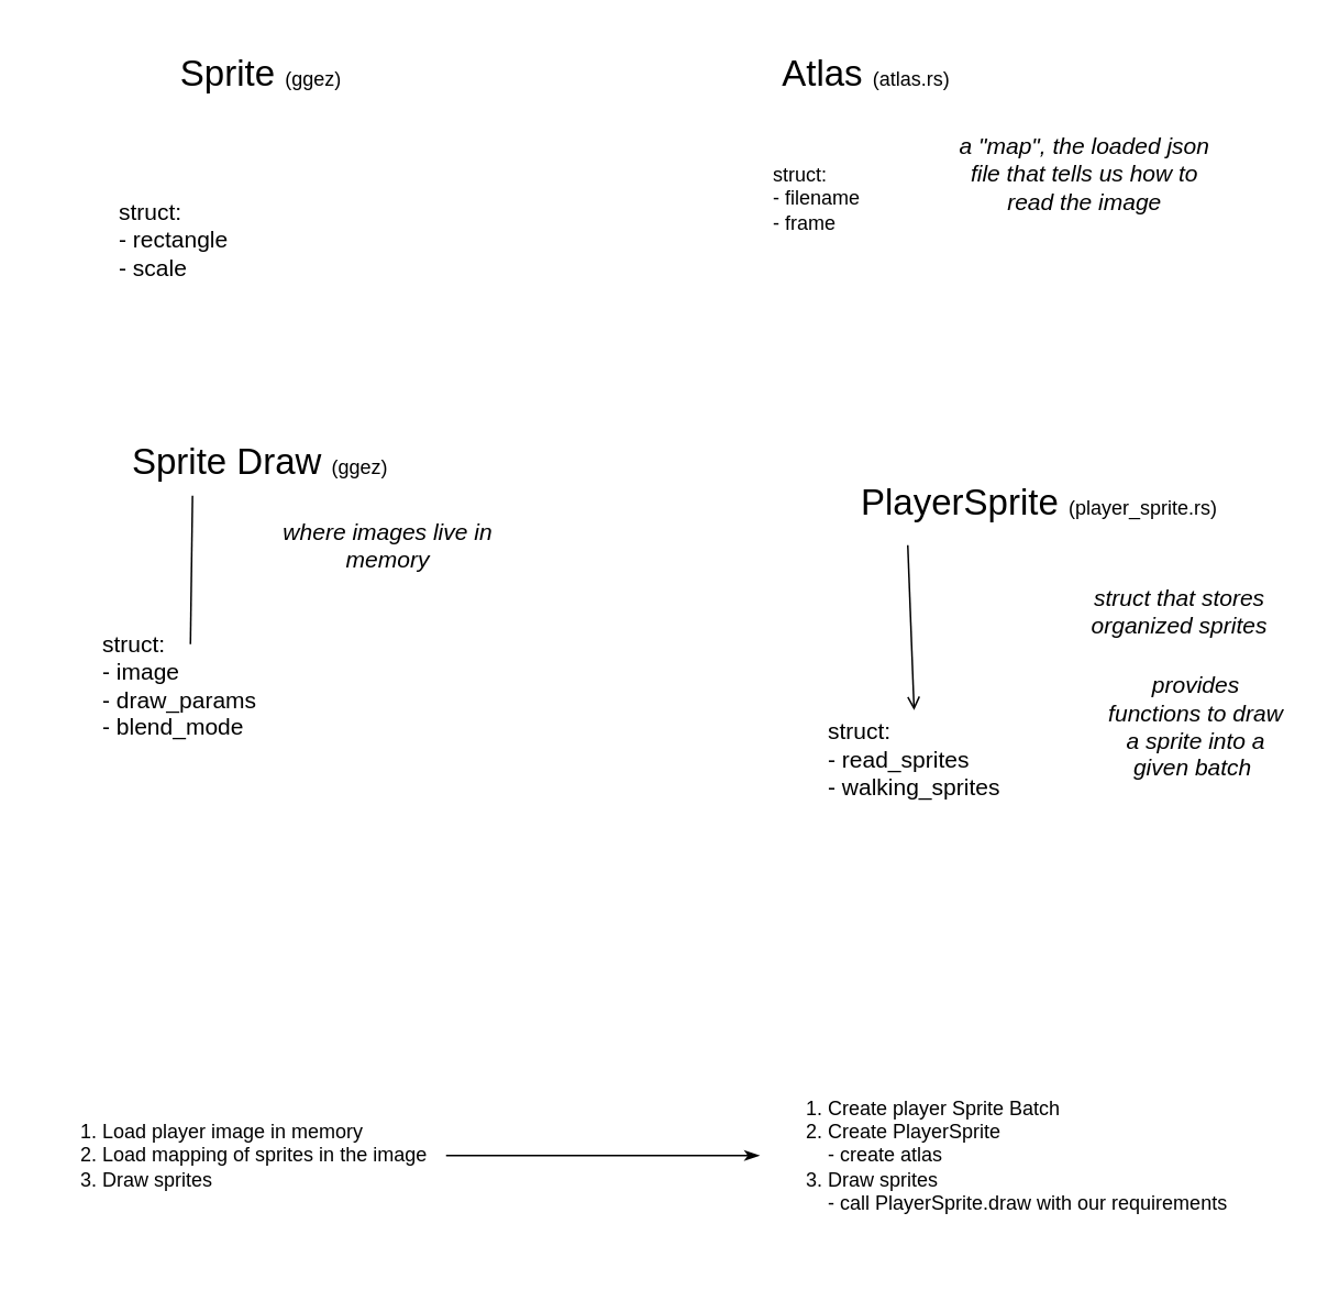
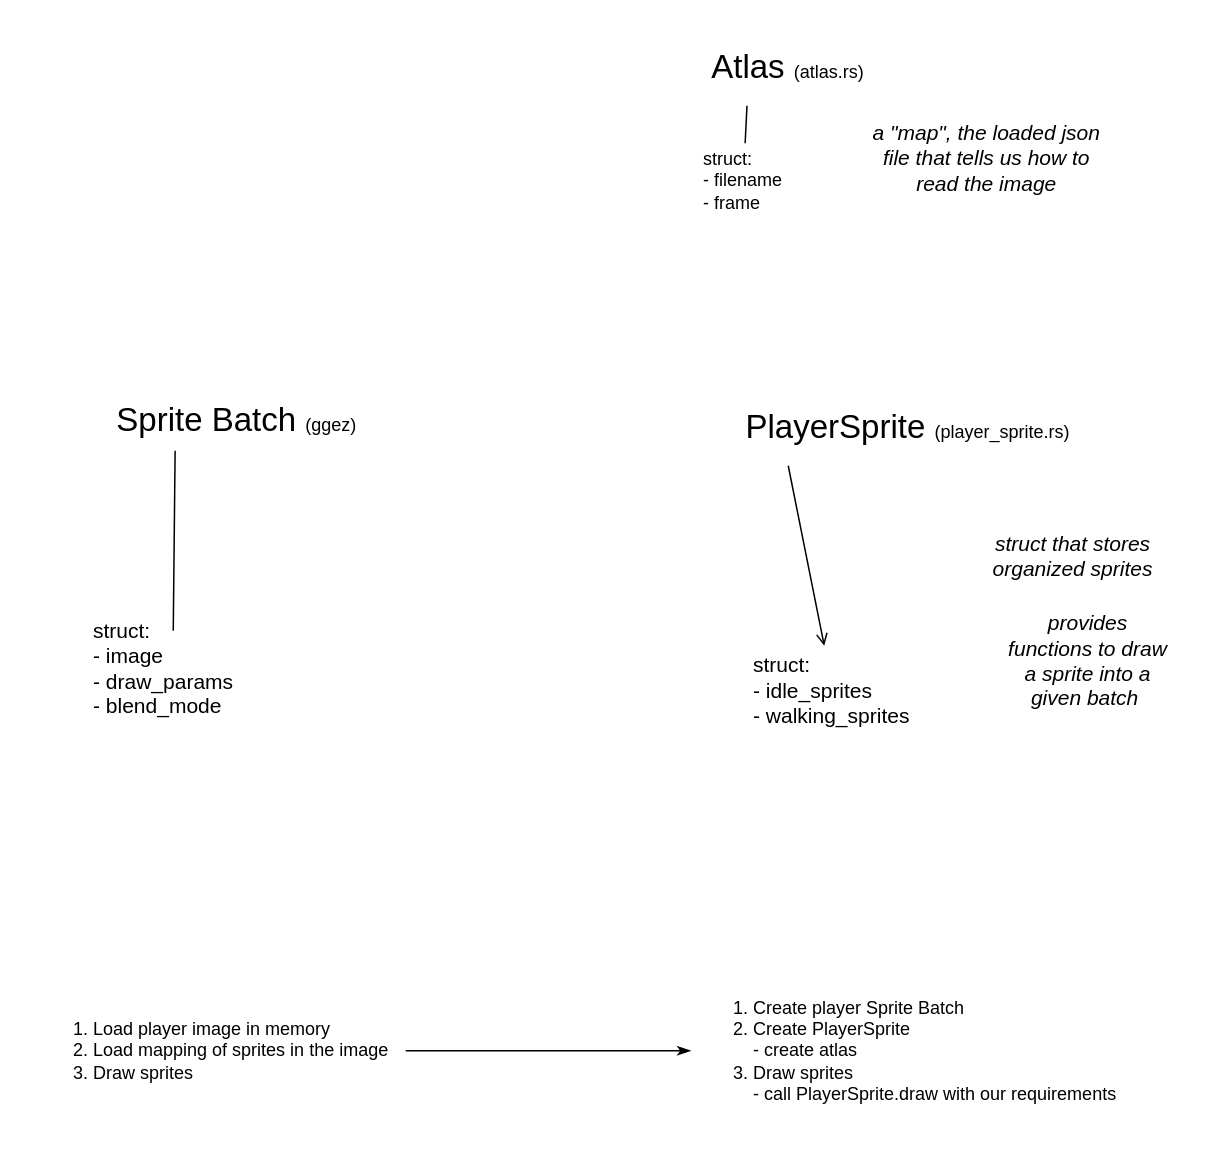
  <mxCell id="0" />
  <mxCell id="1" parent="0" />
  <mxCell id="2" style="edgeStyle=none;html=1;entryX=0.5;entryY=0;entryDx=0;entryDy=0;fontSize=12;endArrow=none;endFill=0;exitX=0.25;exitY=1;exitDx=0;exitDy=0;" edge="1" parent="1" source="3" target="14"><mxGeometry relative="1" as="geometry" /></mxCell>
- <mxCell id="3" value="Sprite Draw&amp;nbsp;&lt;font style=&quot;font-size: 12px&quot;&gt;(ggez)&lt;/font&gt;" style="text;html=1;strokeColor=none;fillColor=none;align=center;verticalAlign=middle;whiteSpace=wrap;rounded=0;fontSize=22;" vertex="1" parent="1"><mxGeometry x="75" y="260" width="165" height="40" as="geometry" /></mxCell>
+ <mxCell id="3" value="Sprite Batch&amp;nbsp;&lt;font style=&quot;font-size: 12px&quot;&gt;(ggez)&lt;/font&gt;" style="text;html=1;strokeColor=none;fillColor=none;align=center;verticalAlign=middle;whiteSpace=wrap;rounded=0;fontSize=22;" vertex="1" parent="1"><mxGeometry x="75" y="260" width="165" height="40" as="geometry" /></mxCell>
+ <mxCell id="4" value="" style="edgeStyle=none;html=1;fontSize=12;endArrow=none;endFill=0;exitX=0.25;exitY=1;exitDx=0;exitDy=0;" edge="1" parent="1" source="5" target="13"><mxGeometry relative="1" as="geometry" /></mxCell>
  <mxCell id="5" value="Atlas&amp;nbsp;&lt;font style=&quot;font-size: 12px&quot;&gt;(atlas.rs)&lt;/font&gt;" style="text;html=1;strokeColor=none;fillColor=none;align=center;verticalAlign=middle;whiteSpace=wrap;rounded=0;fontSize=22;" vertex="1" parent="1"><mxGeometry x="470" y="20" width="110" height="50" as="geometry" /></mxCell>
  <mxCell id="6" value="" style="edgeStyle=none;html=1;fontSize=14;endArrow=open;endFill=0;exitX=0.25;exitY=1;exitDx=0;exitDy=0;" edge="1" parent="1" source="7" target="9"><mxGeometry relative="1" as="geometry" /></mxCell>
- <mxCell id="7" value="PlayerSprite&amp;nbsp;&lt;font style=&quot;font-size: 12px&quot;&gt;(player_sprite.rs)&lt;/font&gt;" style="text;html=1;strokeColor=none;fillColor=none;align=center;verticalAlign=middle;whiteSpace=wrap;rounded=0;fontSize=22;" vertex="1" parent="1"><mxGeometry x="470" y="280" width="320" height="50" as="geometry" /></mxCell>
- <mxCell id="8" value="where images live in memory" style="text;html=1;strokeColor=none;fillColor=none;align=center;verticalAlign=middle;whiteSpace=wrap;rounded=0;fontSize=14;fontStyle=2" vertex="1" parent="1"><mxGeometry x="170" y="310" width="130" height="40" as="geometry" /></mxCell>
- <mxCell id="9" value="struct:&lt;br&gt;- read_sprites&lt;br&gt;&lt;div&gt;&lt;span&gt;- walking_sprites&lt;/span&gt;&lt;/div&gt;" style="text;html=1;strokeColor=none;fillColor=none;align=left;verticalAlign=middle;whiteSpace=wrap;rounded=0;fontSize=14;" vertex="1" parent="1"><mxGeometry x="500" y="430" width="110" height="60" as="geometry" /></mxCell>
+ <mxCell id="7" value="PlayerSprite&amp;nbsp;&lt;font style=&quot;font-size: 12px&quot;&gt;(player_sprite.rs)&lt;/font&gt;" style="text;html=1;strokeColor=none;fillColor=none;align=center;verticalAlign=middle;whiteSpace=wrap;rounded=0;fontSize=22;" vertex="1" parent="1"><mxGeometry x="445" y="260" width="320" height="50" as="geometry" /></mxCell>
+ <mxCell id="9" value="struct:&lt;br&gt;- idle_sprites&lt;br&gt;&lt;div&gt;&lt;span&gt;- walking_sprites&lt;/span&gt;&lt;/div&gt;" style="text;html=1;strokeColor=none;fillColor=none;align=left;verticalAlign=middle;whiteSpace=wrap;rounded=0;fontSize=14;" vertex="1" parent="1"><mxGeometry x="500" y="430" width="110" height="60" as="geometry" /></mxCell>
  <mxCell id="10" value="provides functions to draw a sprite into a given batch&amp;nbsp;" style="text;html=1;strokeColor=none;fillColor=none;align=center;verticalAlign=middle;whiteSpace=wrap;rounded=0;fontSize=14;fontStyle=2" vertex="1" parent="1"><mxGeometry x="670" y="400" width="110" height="80" as="geometry" /></mxCell>
- <mxCell id="11" value="&lt;font style=&quot;font-size: 22px&quot;&gt;Sprite&amp;nbsp;&lt;/font&gt;&lt;font style=&quot;font-size: 12px&quot;&gt;(ggez)&lt;/font&gt;" style="text;html=1;strokeColor=none;fillColor=none;align=center;verticalAlign=middle;whiteSpace=wrap;rounded=0;fontSize=22;" vertex="1" parent="1"><mxGeometry x="87.5" y="20" width="140" height="50" as="geometry" /></mxCell>
- <mxCell id="12" value="struct:&lt;br&gt;- rectangle&lt;br&gt;&lt;div&gt;&lt;span&gt;- scale&lt;/span&gt;&lt;/div&gt;" style="text;html=1;strokeColor=none;fillColor=none;align=left;verticalAlign=middle;whiteSpace=wrap;rounded=0;fontSize=14;" vertex="1" parent="1"><mxGeometry x="70" y="120" width="110" height="50" as="geometry" /></mxCell>
  <mxCell id="13" value="&lt;div style=&quot;text-align: left&quot;&gt;&lt;span&gt;struct:&lt;/span&gt;&lt;/div&gt;&lt;div style=&quot;text-align: left&quot;&gt;&lt;span&gt;- filename&lt;/span&gt;&lt;/div&gt;&lt;div style=&quot;text-align: left&quot;&gt;&lt;span&gt;- frame&lt;/span&gt;&lt;/div&gt;" style="text;html=1;strokeColor=none;fillColor=none;align=center;verticalAlign=middle;whiteSpace=wrap;rounded=0;fontSize=12;" vertex="1" parent="1"><mxGeometry x="440" y="95" width="110" height="50" as="geometry" /></mxCell>
- <mxCell id="14" value="struct:&lt;br&gt;- image&lt;br&gt;- draw_params&lt;br&gt;&lt;div&gt;&lt;span&gt;- blend_mode&lt;/span&gt;&lt;/div&gt;" style="text;html=1;strokeColor=none;fillColor=none;align=left;verticalAlign=middle;whiteSpace=wrap;rounded=0;fontSize=14;" vertex="1" parent="1"><mxGeometry x="60" y="390" width="110" height="50" as="geometry" /></mxCell>
+ <mxCell id="14" value="struct:&lt;br&gt;- image&lt;br&gt;- draw_params&lt;br&gt;&lt;div&gt;&lt;span&gt;- blend_mode&lt;/span&gt;&lt;/div&gt;" style="text;html=1;strokeColor=none;fillColor=none;align=left;verticalAlign=middle;whiteSpace=wrap;rounded=0;fontSize=14;" vertex="1" parent="1"><mxGeometry x="60" y="420" width="110" height="50" as="geometry" /></mxCell>
  <mxCell id="15" value="a &quot;map&quot;, the loaded json file that tells us how to read the image" style="text;html=1;strokeColor=none;fillColor=none;align=center;verticalAlign=middle;whiteSpace=wrap;rounded=0;fontSize=14;fontStyle=2" vertex="1" parent="1"><mxGeometry x="580" y="60" width="155" height="90" as="geometry" /></mxCell>
  <mxCell id="16" value="struct that stores organized sprites" style="text;html=1;strokeColor=none;fillColor=none;align=center;verticalAlign=middle;whiteSpace=wrap;rounded=0;fontSize=14;fontStyle=2" vertex="1" parent="1"><mxGeometry x="660" y="340" width="110" height="60" as="geometry" /></mxCell>
  <mxCell id="17" style="edgeStyle=none;html=1;fontSize=12;endArrow=classicThin;endFill=1;" edge="1" parent="1" source="18" target="19"><mxGeometry relative="1" as="geometry" /></mxCell>
  <mxCell id="18" value="&lt;ol&gt;&lt;li&gt;Load player image in memory&lt;/li&gt;&lt;li&gt;Load mapping of sprites in the image&lt;/li&gt;&lt;li&gt;Draw sprites&lt;/li&gt;&lt;/ol&gt;" style="text;html=1;align=left;verticalAlign=middle;resizable=0;points=[];autosize=1;strokeColor=none;fillColor=none;fontSize=12;" vertex="1" parent="1"><mxGeometry x="20" y="655" width="250" height="90" as="geometry" /></mxCell>
  <mxCell id="19" value="&lt;ol&gt;&lt;li&gt;&lt;span&gt;Create player Sprite Batch&lt;/span&gt;&lt;/li&gt;&lt;li&gt;&lt;span&gt;Create PlayerSprite&lt;br&gt;- create atlas&lt;/span&gt;&lt;/li&gt;&lt;li&gt;Draw sprites&lt;br&gt;- call PlayerSprite.draw with our requirements&lt;/li&gt;&lt;/ol&gt;" style="text;html=1;align=left;verticalAlign=middle;resizable=0;points=[];autosize=1;strokeColor=none;fillColor=none;fontSize=12;" vertex="1" parent="1"><mxGeometry x="460" y="640" width="300" height="120" as="geometry" /></mxCell>
